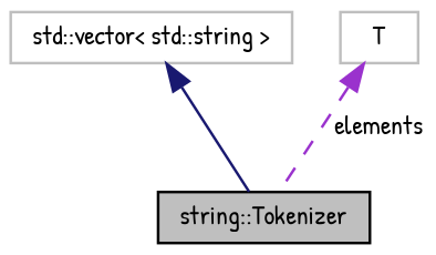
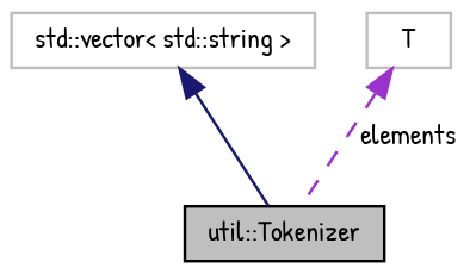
  digraph {
    fontname="Patrick Hand"
    node [color=grey75 fillcolor=white fontname="Patrick Hand" fontsize=10 shape=record style=filled]
    edge [dir=back fontname="Patrick Hand" fontsize=10 labelfontname=FreeSans labelfontsize=10]
-   n1 [color=black fillcolor=grey75 fontcolor=black height=0.2 label="string::Tokenizer" width=0.4]
+   n1 [color=black fillcolor=grey75 fontcolor=black height=0.2 label="util::Tokenizer" width=0.4]
    n2 [height=0.2 label="std::vector\< std::string \>" width=0.4]
    n3 [height=0.2 label=T width=0.4]
    n2 -> n1 [color=midnightblue style=solid]
    n3 -> n1 [color=darkorchid3 label=" elements" style=dashed]
  }
